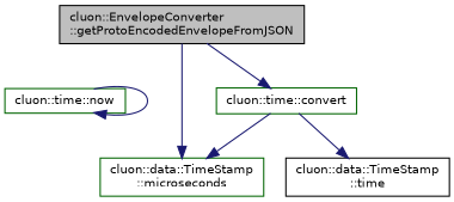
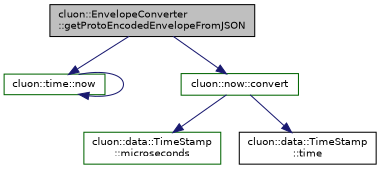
  digraph {
    rankdir=TB
    node [color=darkgreen fillcolor=white fontname=Helvetica fontsize=10 shape=record style=filled]
    edge [color=midnightblue fontname=Helvetica fontsize=10 labelfontname=Helvetica labelfontsize=10 style=solid]
    n1 [color=black fillcolor=grey75 fontcolor=black height=0.2 label="cluon::EnvelopeConverter\l::getProtoEncodedEnvelopeFromJSON" width=0.4]
    n2 [height=0.2 label="cluon::time::now" width=0.4]
-   n3 [height=0.2 label="cluon::time::convert" width=0.4]
+   n3 [height=0.2 label="cluon::now::convert" width=0.4]
    n4 [height=0.2 label="cluon::data::TimeStamp\l::microseconds" width=0.4]
    n5 [color=black height=0.2 label="cluon::data::TimeStamp\l::time" width=0.4]
-   n1 -> n4
+   n1 -> n2
    n1 -> n3
    n2 -> n2
    n3 -> n4
    n3 -> n5
  }
